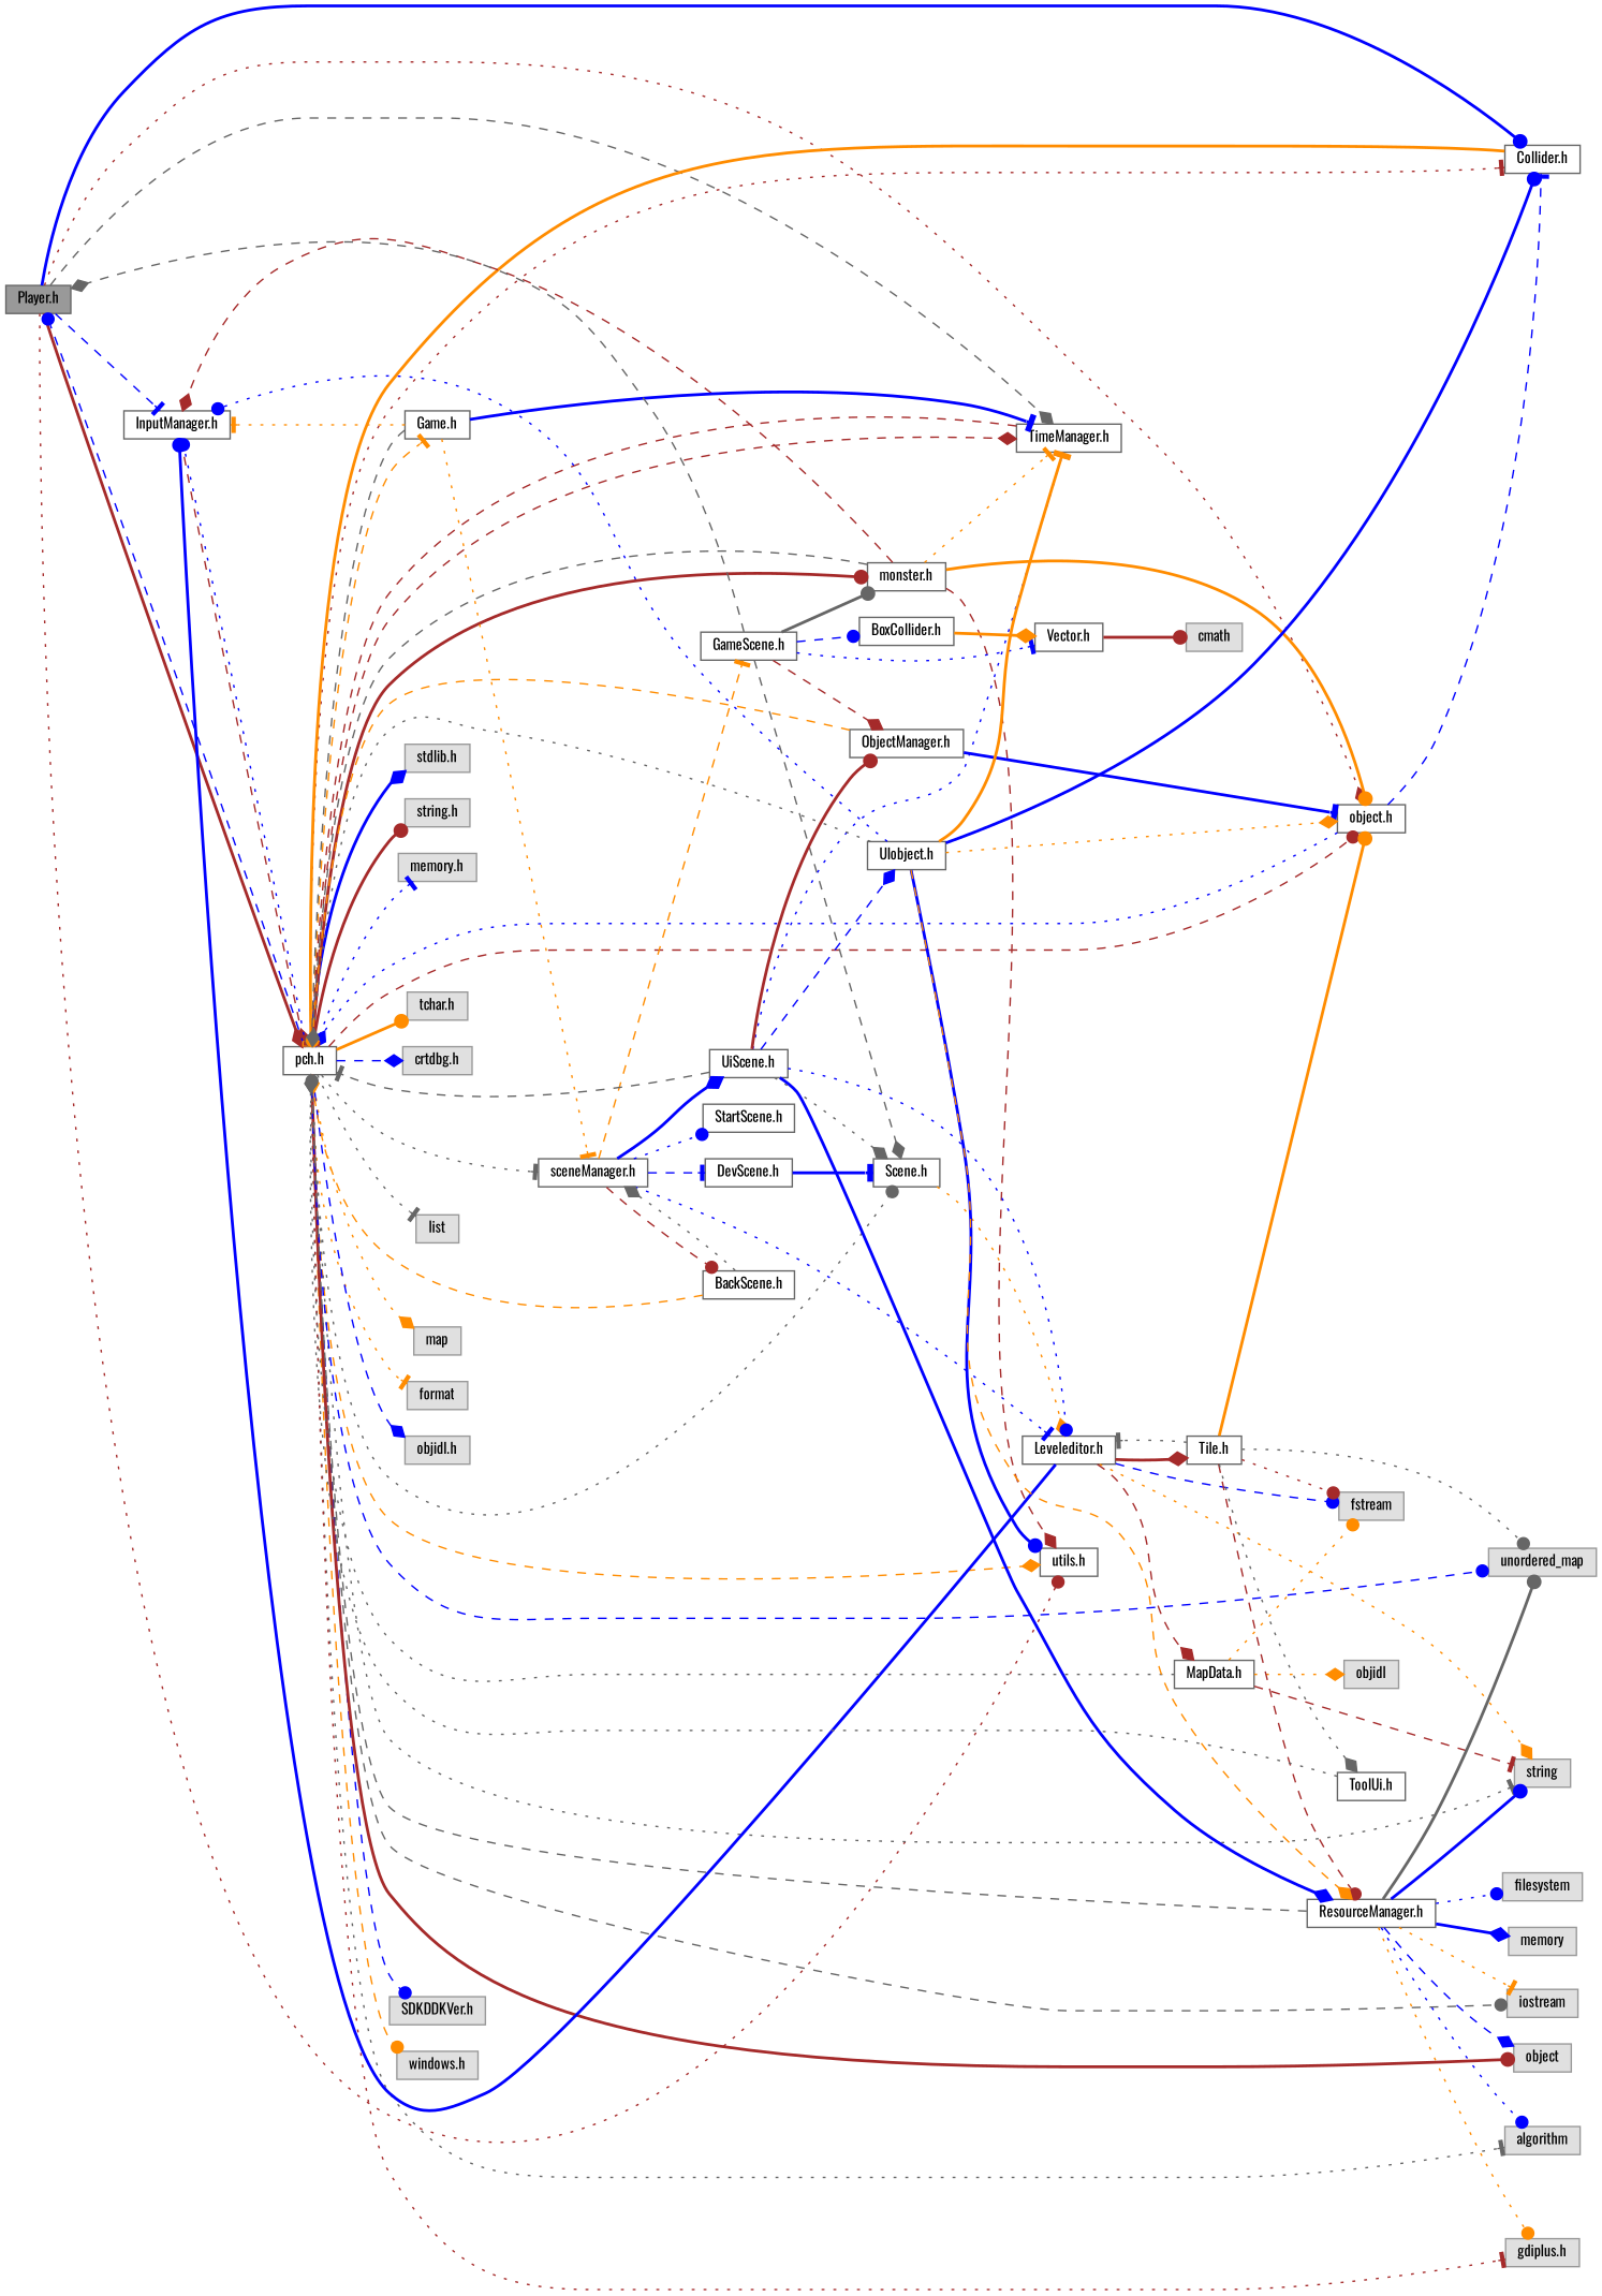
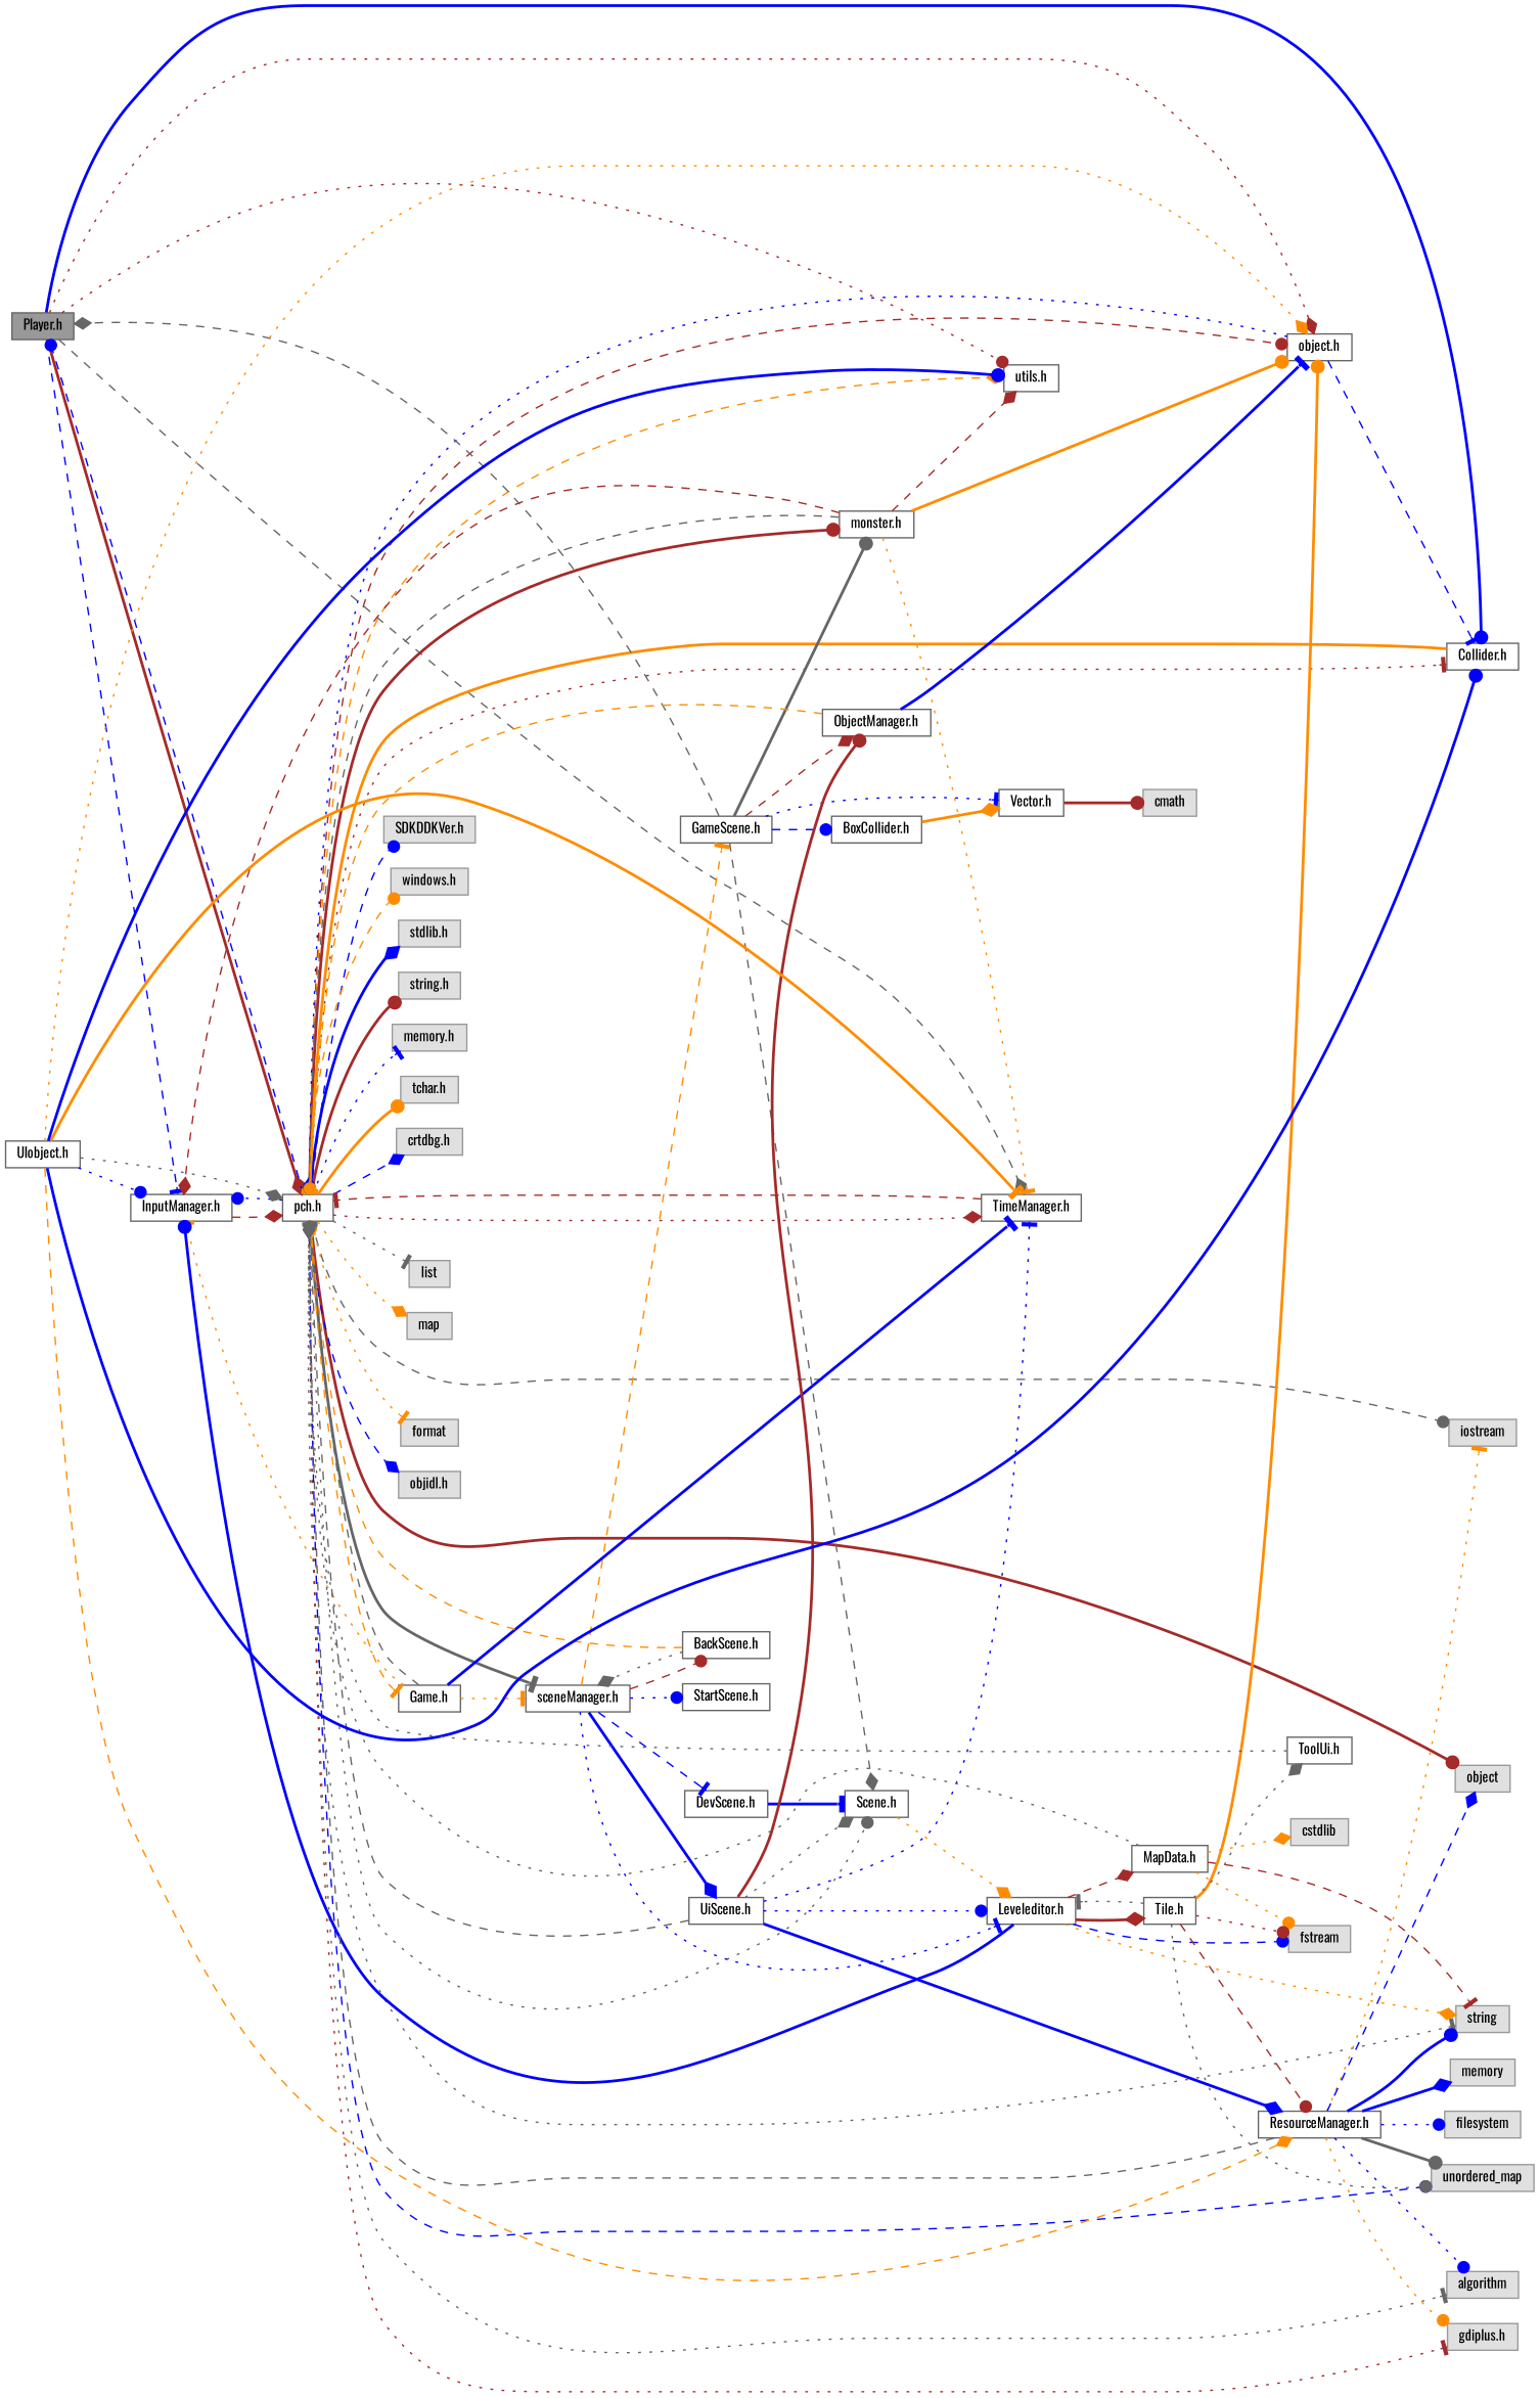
  digraph {
    fontname=Oswald
    rankdir=LR
    node [color=grey40 fillcolor=white fontname=Oswald fontsize=10 shape=box style=filled]
    edge [arrowhead=dot color=blue fontname=Oswald fontsize=10 labelfontname=Helvetica labelfontsize=10 style=dotted]
    n1 [color=gray40 fillcolor=grey60 fontcolor=black height=0.2 label="Player.h" width=0.4]
    n2 [height=0.2 label="InputManager.h" width=0.4]
    n3 [height=0.2 label="pch.h" width=0.4]
    n4 [height=0.2 label="object.h" width=0.4]
    n5 [height=0.2 label="Collider.h" width=0.4]
    n6 [height=0.2 label="TimeManager.h" width=0.4]
    n7 [height=0.2 label="utils.h" width=0.4]
    n8 [color=grey60 fillcolor="#E0E0E0" height=0.2 label="SDKDDKVer.h" width=0.4]
    n9 [color=grey60 fillcolor="#E0E0E0" height=0.2 label="windows.h" width=0.4]
    n10 [color=grey60 fillcolor="#E0E0E0" height=0.2 label="stdlib.h" width=0.4]
    n11 [color=grey60 fillcolor="#E0E0E0" height=0.2 label="string.h" width=0.4]
    n12 [color=grey60 fillcolor="#E0E0E0" height=0.2 label="memory.h" width=0.4]
    n13 [color=grey60 fillcolor="#E0E0E0" height=0.2 label="tchar.h" width=0.4]
    n14 [color=grey60 fillcolor="#E0E0E0" height=0.2 label="crtdbg.h" width=0.4]
    n15 [color=grey60 fillcolor="#E0E0E0" height=0.2 label=iostream width=0.4]
    n16 [color=grey60 fillcolor="#E0E0E0" height=0.2 label=object width=0.4]
    n17 [color=grey60 fillcolor="#E0E0E0" height=0.2 label=string width=0.4]
    n18 [color=grey60 fillcolor="#E0E0E0" height=0.2 label=list width=0.4]
    n19 [color=grey60 fillcolor="#E0E0E0" height=0.2 label=map width=0.4]
    n20 [color=grey60 fillcolor="#E0E0E0" height=0.2 label=unordered_map width=0.4]
    n21 [color=grey60 fillcolor="#E0E0E0" height=0.2 label=algorithm width=0.4]
    n22 [color=grey60 fillcolor="#E0E0E0" height=0.2 label=format width=0.4]
    n23 [color=grey60 fillcolor="#E0E0E0" height=0.2 label="objidl.h" width=0.4]
    n24 [color=grey60 fillcolor="#E0E0E0" height=0.2 label="gdiplus.h" width=0.4]
    n25 [height=0.2 label="sceneManager.h" width=0.4]
    n26 [height=0.2 label="Scene.h" width=0.4]
    n27 [height=0.2 label="monster.h" width=0.4]
    n28 [height=0.2 label="Game.h" width=0.4]
    n29 [height=0.2 label="DevScene.h" width=0.4]
    n30 [height=0.2 label="GameScene.h" width=0.4]
    n31 [height=0.2 label="Leveleditor.h" width=0.4]
    n32 [height=0.2 label="StartScene.h" width=0.4]
    n33 [height=0.2 label="UiScene.h" width=0.4]
    n34 [height=0.2 label="BackScene.h" width=0.4]
    n35 [height=0.2 label="Vector.h" width=0.4]
    n36 [height=0.2 label="ObjectManager.h" width=0.4]
    n37 [height=0.2 label="BoxCollider.h" width=0.4]
    n38 [height=0.2 label="MapData.h" width=0.4]
    n39 [color=grey60 fillcolor="#E0E0E0" height=0.2 label=fstream width=0.4]
    n40 [height=0.2 label="Tile.h" width=0.4]
    n41 [height=0.2 label="ResourceManager.h" width=0.4]
    n42 [height=0.2 label="UIobject.h" width=0.4]
    n43 [color=grey60 fillcolor="#E0E0E0" height=0.2 label=cmath width=0.4]
-   n44 [color=grey60 fillcolor="#E0E0E0" height=0.2 label=objidl width=0.4]
+   n44 [color=grey60 fillcolor="#E0E0E0" height=0.2 label=cstdlib width=0.4]
    n45 [height=0.2 label="ToolUi.h" width=0.4]
    n46 [color=grey60 fillcolor="#E0E0E0" height=0.2 label=filesystem width=0.4]
    n47 [color=grey60 fillcolor="#E0E0E0" height=0.2 label=memory width=0.4]
    n1 -> n2 [arrowhead=tee style=dashed]
    n1 -> n3 [arrowhead=diamond color=brown style=bold]
    n1 -> n4 [arrowhead=diamond color=brown]
    n1 -> n5 [style=bold]
    n1 -> n6 [arrowhead=diamond color=gray40 style=dashed]
    n1 -> n7 [color=brown]
    n2 -> n3 [arrowhead=diamond color=brown style=dashed]
    n3 -> n1 [style=dashed]
    n3 -> n2
    n3 -> n4 [color=brown style=dashed]
    n3 -> n5 [arrowhead=tee color=brown]
-   n3 -> n6 [arrowhead=diamond color=brown style=dashed]
+   n3 -> n6 [arrowhead=diamond color=brown]
    n3 -> n7 [arrowhead=diamond color=darkorange style=dashed]
    n3 -> n8 [style=dashed]
    n3 -> n9 [color=darkorange style=dashed]
    n3 -> n10 [arrowhead=diamond style=bold]
    n3 -> n11 [color=brown style=bold]
    n3 -> n12 [arrowhead=tee]
    n3 -> n13 [color=darkorange style=bold]
    n3 -> n14 [arrowhead=diamond style=dashed]
    n3 -> n15 [color=gray40 style=dashed]
    n3 -> n16 [color=brown style=bold]
    n3 -> n17 [arrowhead=tee color=gray40]
    n3 -> n18 [arrowhead=tee color=gray40]
    n3 -> n19 [arrowhead=diamond color=darkorange]
    n3 -> n20 [style=dashed]
    n3 -> n21 [arrowhead=tee color=gray40]
    n3 -> n22 [arrowhead=tee color=darkorange]
    n3 -> n23 [arrowhead=diamond style=dashed]
    n3 -> n24 [arrowhead=tee color=brown]
-   n3 -> n25 [arrowhead=tee color=gray40]
+   n3 -> n25 [arrowhead=tee color=gray40 style=bold]
    n3 -> n26 [color=gray40]
    n3 -> n27 [color=brown style=bold]
    n3 -> n28 [arrowhead=tee color=darkorange style=dashed]
    n4 -> n3 [arrowhead=diamond]
    n4 -> n5 [arrowhead=tee style=dashed]
    n5 -> n3 [arrowhead=tee color=darkorange style=bold]
    n6 -> n3 [arrowhead=tee color=brown style=dashed]
    n25 -> n29 [arrowhead=tee style=dashed]
    n25 -> n30 [arrowhead=tee color=darkorange style=dashed]
    n25 -> n31 [arrowhead=tee]
    n25 -> n32
    n25 -> n33 [arrowhead=diamond style=bold]
    n25 -> n34 [color=brown style=dashed]
    n26 -> n31 [arrowhead=diamond color=darkorange]
    n27 -> n2 [arrowhead=diamond color=brown style=dashed]
    n27 -> n3 [color=gray40 style=dashed]
    n27 -> n4 [color=darkorange style=bold]
    n27 -> n6 [arrowhead=tee color=darkorange]
    n27 -> n7 [arrowhead=diamond color=brown style=dashed]
    n28 -> n2 [arrowhead=tee color=darkorange]
    n28 -> n3 [color=gray40 style=dashed]
    n28 -> n6 [arrowhead=tee style=bold]
    n28 -> n25 [arrowhead=tee color=darkorange]
    n29 -> n26 [arrowhead=tee style=bold]
    n30 -> n1 [arrowhead=diamond color=gray40 style=dashed]
    n30 -> n26 [arrowhead=diamond color=gray40 style=dashed]
    n30 -> n27 [color=gray40 style=bold]
    n30 -> n35 [arrowhead=tee]
    n30 -> n36 [arrowhead=diamond color=brown style=dashed]
    n30 -> n37 [style=dashed]
    n31 -> n2 [style=bold]
    n31 -> n17 [arrowhead=diamond color=darkorange]
    n31 -> n38 [arrowhead=diamond color=brown style=dashed]
    n31 -> n39 [style=dashed]
    n31 -> n40 [arrowhead=diamond color=brown style=bold]
    n33 -> n3 [arrowhead=tee color=gray40 style=dashed]
    n33 -> n6 [arrowhead=tee]
    n33 -> n26 [arrowhead=diamond color=gray40]
    n33 -> n31
    n33 -> n36 [color=brown style=bold]
    n33 -> n41 [arrowhead=diamond style=bold]
-   n33 -> n42 [arrowhead=diamond style=dashed]
    n34 -> n3 [arrowhead=diamond color=darkorange style=dashed]
    n34 -> n25 [arrowhead=diamond color=gray40]
    n35 -> n43 [color=brown style=bold]
    n36 -> n3 [color=darkorange style=dashed]
    n36 -> n4 [arrowhead=tee style=bold]
    n37 -> n35 [arrowhead=diamond color=darkorange style=bold]
    n38 -> n3 [arrowhead=diamond color=gray40]
    n38 -> n17 [arrowhead=tee color=brown style=dashed]
    n38 -> n39 [color=darkorange]
    n38 -> n44 [arrowhead=diamond color=darkorange]
    n40 -> n4 [color=darkorange style=bold]
    n40 -> n20 [color=gray40]
    n40 -> n31 [arrowhead=tee color=gray40]
    n40 -> n39 [color=brown]
    n40 -> n41 [color=brown style=dashed]
    n40 -> n45 [arrowhead=diamond color=gray40]
    n41 -> n3 [color=gray40 style=dashed]
    n41 -> n15 [arrowhead=tee color=darkorange]
    n41 -> n16 [arrowhead=diamond style=dashed]
    n41 -> n17 [style=bold]
    n41 -> n20 [color=gray40 style=bold]
    n41 -> n21
    n41 -> n24 [color=darkorange]
    n41 -> n46
    n41 -> n47 [arrowhead=diamond style=bold]
    n42 -> n2
    n42 -> n3 [arrowhead=diamond color=gray40]
    n42 -> n4 [arrowhead=diamond color=darkorange]
    n42 -> n5 [style=bold]
    n42 -> n6 [arrowhead=tee color=darkorange style=bold]
    n42 -> n7 [style=bold]
    n42 -> n41 [arrowhead=diamond color=darkorange style=dashed]
    n45 -> n3 [arrowhead=diamond color=gray40]
  }
